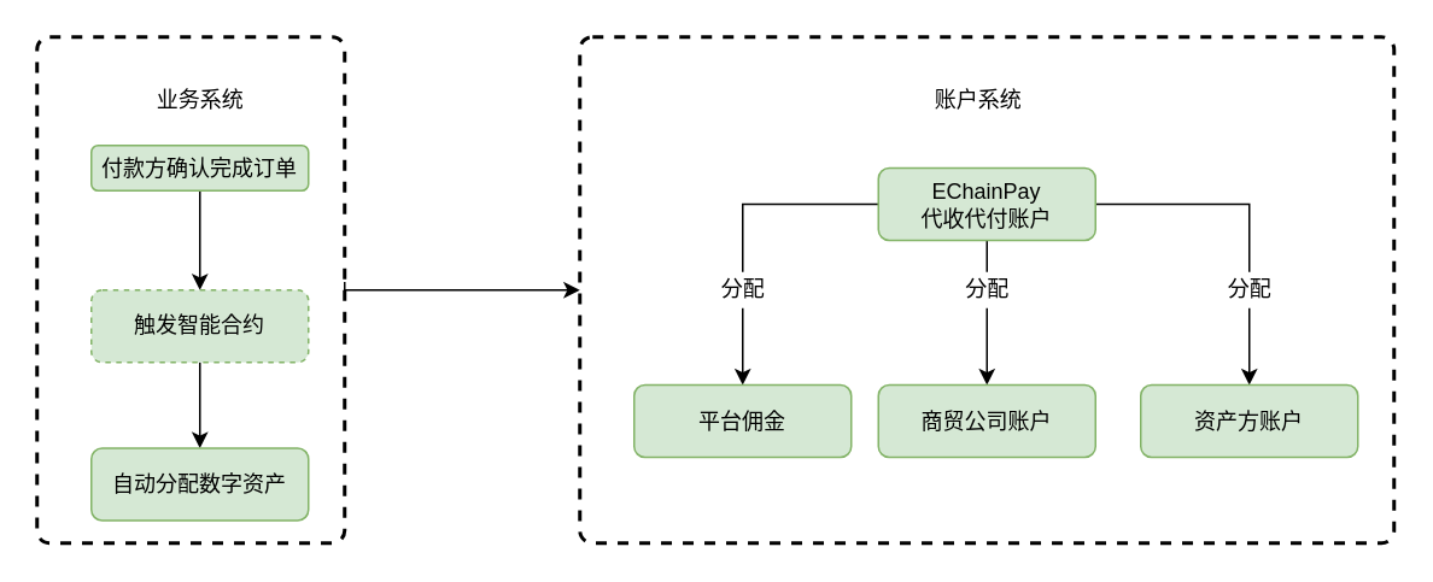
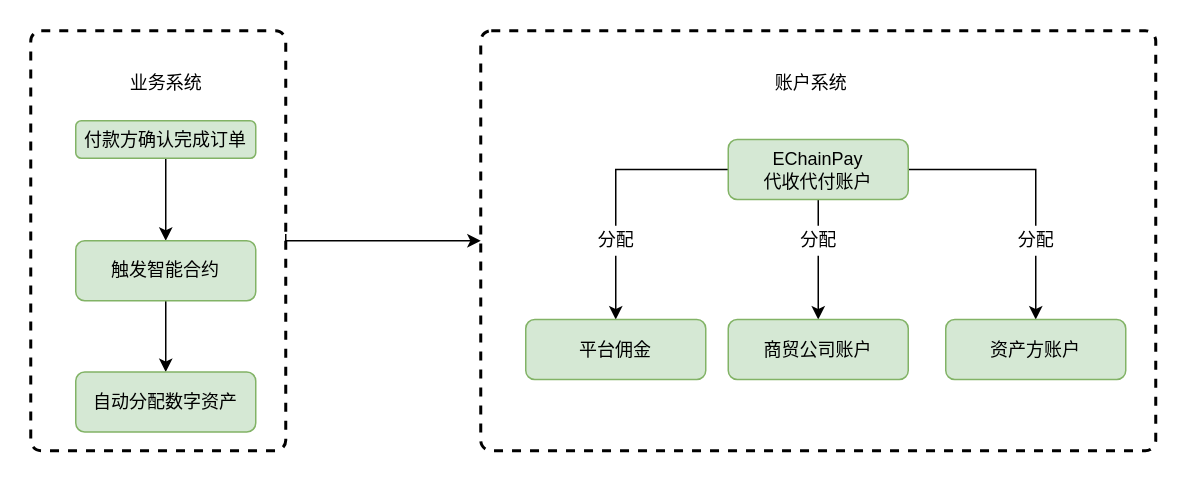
  <mxCell id="0" />
  <mxCell id="1" parent="0" />
  <mxCell id="2" value="" style="rounded=1;whiteSpace=wrap;html=1;absoluteArcSize=1;arcSize=14;strokeWidth=2;dashed=1;" vertex="1" parent="1"><mxGeometry x="320" y="20" width="450" height="280" as="geometry" /></mxCell>
  <mxCell id="3" value="账户系统" style="text;html=1;align=center;verticalAlign=middle;resizable=0;points=[];autosize=1;" vertex="1" parent="1"><mxGeometry x="510" y="45" width="60" height="20" as="geometry" /></mxCell>
  <mxCell id="4" value="" style="edgeStyle=orthogonalEdgeStyle;rounded=0;orthogonalLoop=1;jettySize=auto;html=1;" edge="1" parent="1" source="7" target="10"><mxGeometry relative="1" as="geometry" /></mxCell>
  <mxCell id="5" value="" style="edgeStyle=orthogonalEdgeStyle;rounded=0;orthogonalLoop=1;jettySize=auto;html=1;" edge="1" parent="1" source="7" target="9"><mxGeometry relative="1" as="geometry" /></mxCell>
  <mxCell id="6" value="" style="edgeStyle=orthogonalEdgeStyle;rounded=0;orthogonalLoop=1;jettySize=auto;html=1;" edge="1" parent="1" source="7" target="8"><mxGeometry relative="1" as="geometry" /></mxCell>
  <mxCell id="7" value="EChainPay&lt;br&gt;代收代付账户" style="rounded=1;whiteSpace=wrap;html=1;fontSize=12;glass=0;strokeWidth=1;shadow=0;fillColor=#d5e8d4;strokeColor=#82b366;" vertex="1" parent="1"><mxGeometry x="485" y="92.5" width="120" height="40" as="geometry" /></mxCell>
  <mxCell id="8" value="资产方账户" style="rounded=1;whiteSpace=wrap;html=1;fontSize=12;glass=0;strokeWidth=1;shadow=0;fillColor=#d5e8d4;strokeColor=#82b366;" vertex="1" parent="1"><mxGeometry x="630" y="212.5" width="120" height="40" as="geometry" /></mxCell>
  <mxCell id="9" value="商贸公司账户" style="rounded=1;whiteSpace=wrap;html=1;fontSize=12;glass=0;strokeWidth=1;shadow=0;fillColor=#d5e8d4;strokeColor=#82b366;" vertex="1" parent="1"><mxGeometry x="485" y="212.5" width="120" height="40" as="geometry" /></mxCell>
  <mxCell id="10" value="平台佣金" style="rounded=1;whiteSpace=wrap;html=1;fontSize=12;glass=0;strokeWidth=1;shadow=0;fillColor=#d5e8d4;strokeColor=#82b366;" vertex="1" parent="1"><mxGeometry x="350" y="212.5" width="120" height="40" as="geometry" /></mxCell>
  <mxCell id="11" value="" style="rounded=1;whiteSpace=wrap;html=1;absoluteArcSize=1;arcSize=14;strokeWidth=2;dashed=1;" vertex="1" parent="1"><mxGeometry x="20" y="20" width="170" height="280" as="geometry" /></mxCell>
  <mxCell id="12" value="业务系统" style="text;html=1;align=center;verticalAlign=middle;resizable=0;points=[];autosize=1;" vertex="1" parent="1"><mxGeometry x="80" y="45" width="60" height="20" as="geometry" /></mxCell>
  <mxCell id="13" value="" style="edgeStyle=orthogonalEdgeStyle;rounded=0;orthogonalLoop=1;jettySize=auto;html=1;" edge="1" parent="1" source="14" target="16"><mxGeometry relative="1" as="geometry" /></mxCell>
  <mxCell id="14" value="付款方确认完成订单" style="rounded=1;whiteSpace=wrap;html=1;fontSize=12;glass=0;strokeWidth=1;shadow=0;fillColor=#d5e8d4;strokeColor=#82b366;" vertex="1" parent="1"><mxGeometry x="50" y="80" width="120" height="25" as="geometry" /></mxCell>
  <mxCell id="15" value="" style="edgeStyle=orthogonalEdgeStyle;rounded=0;orthogonalLoop=1;jettySize=auto;html=1;" edge="1" parent="1" source="16" target="18"><mxGeometry relative="1" as="geometry" /></mxCell>
- <mxCell id="16" value="触发智能合约" style="rounded=1;whiteSpace=wrap;html=1;fontSize=12;glass=0;strokeWidth=1;shadow=0;fillColor=#d5e8d4;strokeColor=#82b366;dashed=1;" vertex="1" parent="1"><mxGeometry x="50" y="160" width="120" height="40" as="geometry" /></mxCell>
+ <mxCell id="16" value="触发智能合约" style="rounded=1;whiteSpace=wrap;html=1;fontSize=12;glass=0;strokeWidth=1;shadow=0;fillColor=#d5e8d4;strokeColor=#82b366;" vertex="1" parent="1"><mxGeometry x="50" y="160" width="120" height="40" as="geometry" /></mxCell>
  <mxCell id="17" value="" style="edgeStyle=orthogonalEdgeStyle;rounded=0;orthogonalLoop=1;jettySize=auto;html=1;exitX=1;exitY=0.484;exitDx=0;exitDy=0;exitPerimeter=0;entryX=0;entryY=0.5;entryDx=0;entryDy=0;" edge="1" parent="1" source="11" target="2"><mxGeometry relative="1" as="geometry"><mxPoint x="300" y="210" as="sourcePoint" /><mxPoint x="320" y="200" as="targetPoint" /><Array as="points"><mxPoint x="190" y="160" /></Array></mxGeometry></mxCell>
  <mxCell id="18" value="自动分配数字资产" style="rounded=1;whiteSpace=wrap;html=1;fontSize=12;glass=0;strokeWidth=1;shadow=0;fillColor=#d5e8d4;strokeColor=#82b366;" vertex="1" parent="1"><mxGeometry x="50" y="247.5" width="120" height="40" as="geometry" /></mxCell>
  <mxCell id="19" value="分配" style="text;html=1;align=center;verticalAlign=middle;resizable=0;points=[];autosize=1;fillColor=#FFFFFF;" vertex="1" parent="1"><mxGeometry x="525" y="150" width="40" height="20" as="geometry" /></mxCell>
  <mxCell id="20" value="分配" style="text;html=1;align=center;verticalAlign=middle;resizable=0;points=[];autosize=1;fillColor=#FFFFFF;" vertex="1" parent="1"><mxGeometry x="670" y="150" width="40" height="20" as="geometry" /></mxCell>
  <mxCell id="21" value="分配" style="text;html=1;align=center;verticalAlign=middle;resizable=0;points=[];autosize=1;fillColor=#FFFFFF;" vertex="1" parent="1"><mxGeometry x="390" y="150" width="40" height="20" as="geometry" /></mxCell>
